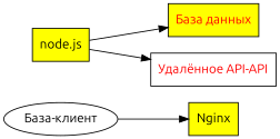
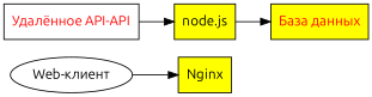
  digraph {
    fontname=Ubuntu
    rankdir=LR
    node [fontname=Ubuntu style=filled fillcolor=yellow shape=box]
    edge [fontname=Ubuntu]
-   n1 [label="База-клиент" style=rounded fillcolor="" shape=""]
+   n1 [label="Web-клиент" style=rounded fillcolor="" shape=""]
    Nginx
    n3 [label="node.js"]
    n4 [fontcolor=red label="База данных"]
    n5 [fontcolor=red label="Удалённое API-API" style="" fillcolor=""]
    n1 -> Nginx
    n3 -> n4
-   n3 -> n5
+   n5 -> n3
  }
